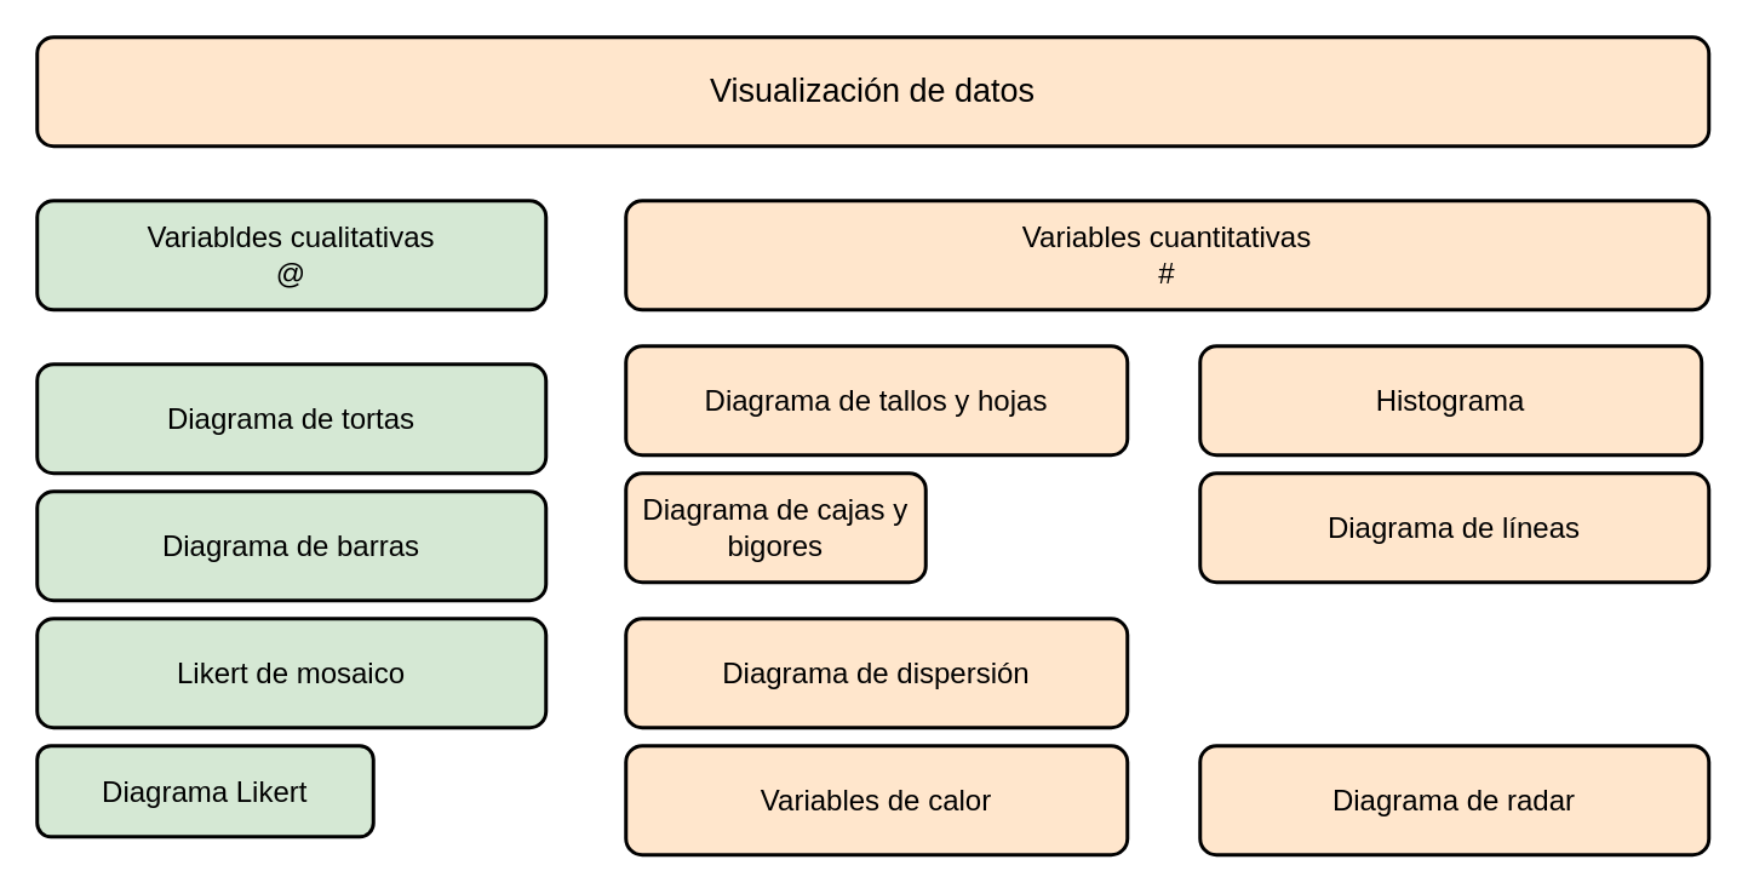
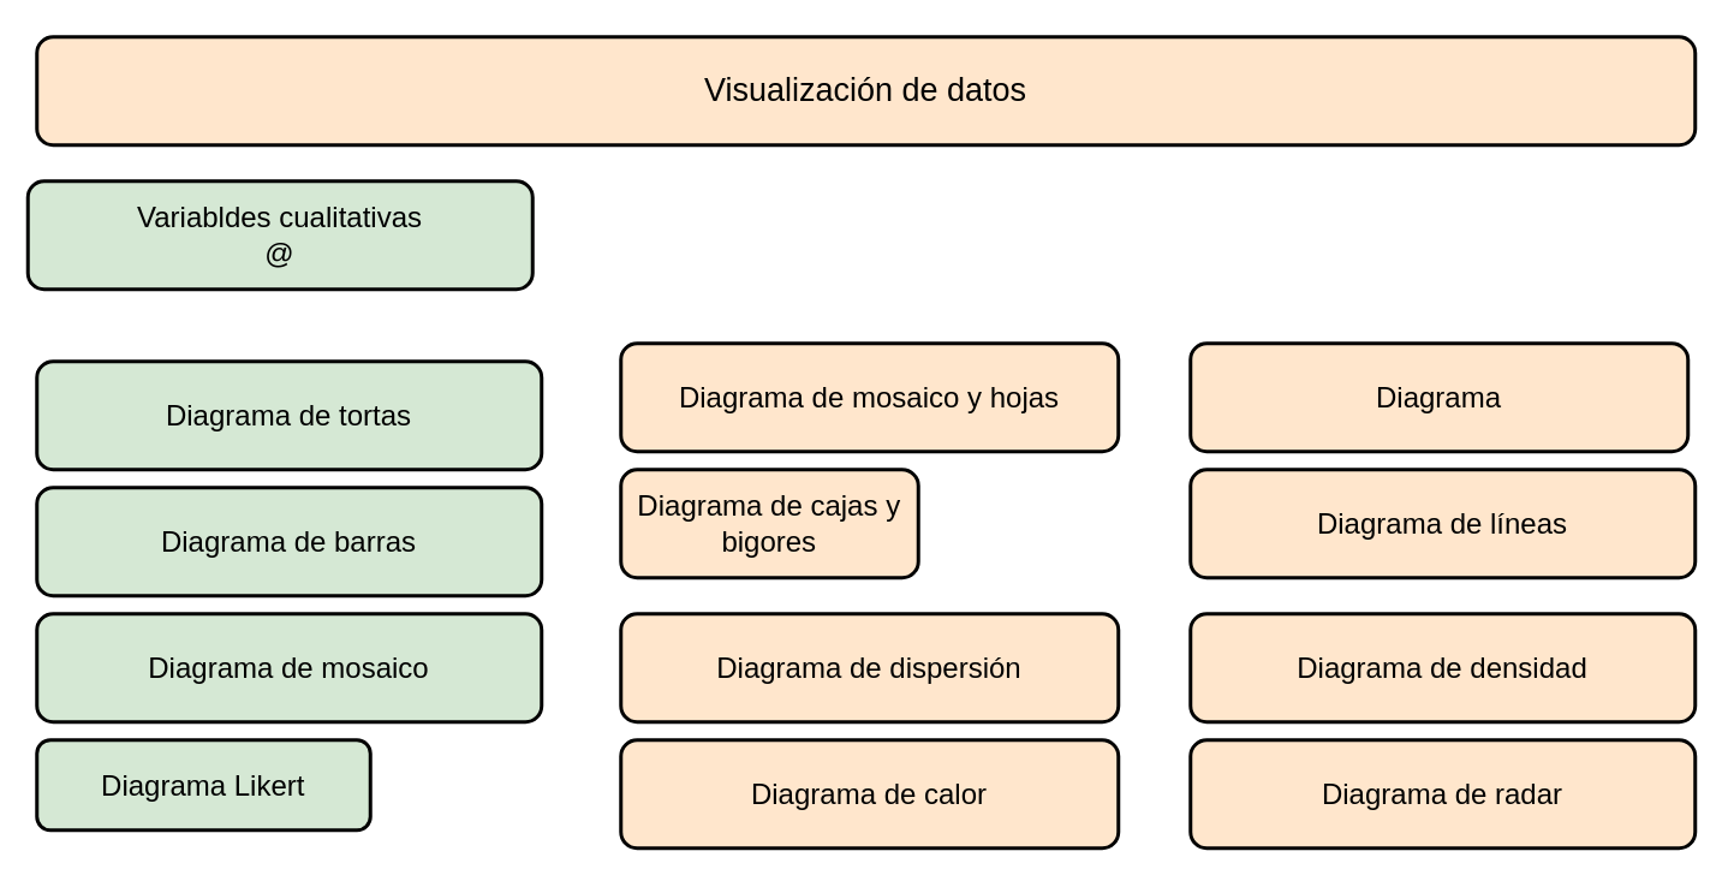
  <mxCell id="0" />
  <mxCell id="1" parent="0" />
  <mxCell id="2" value="&lt;font style=&quot;font-size: 18px&quot;&gt;Visualización de datos&lt;/font&gt;" style="rounded=1;whiteSpace=wrap;html=1;fillColor=#ffe6cc;strokeColor=#000000;strokeWidth=2;" vertex="1" parent="1"><mxGeometry x="20" y="20" width="920" height="60" as="geometry" /></mxCell>
- <mxCell id="3" value="Variabldes cualitativas&lt;br style=&quot;font-size: 16px;&quot;&gt;@" style="rounded=1;whiteSpace=wrap;html=1;strokeColor=#000000;fontSize=16;fillColor=#d5e8d4;strokeWidth=2;" vertex="1" parent="1"><mxGeometry x="20" y="110" width="280" height="60" as="geometry" /></mxCell>
- <mxCell id="4" value="Variables cuantitativas&lt;br style=&quot;font-size: 16px;&quot;&gt;#" style="rounded=1;whiteSpace=wrap;html=1;strokeColor=#000000;fontSize=16;fillColor=#ffe6cc;strokeWidth=2;" vertex="1" parent="1"><mxGeometry x="344" y="110" width="596" height="60" as="geometry" /></mxCell>
+ <mxCell id="3" value="Variabldes cualitativas&lt;br style=&quot;font-size: 16px;&quot;&gt;@" style="rounded=1;whiteSpace=wrap;html=1;strokeColor=#000000;fontSize=16;fillColor=#d5e8d4;strokeWidth=2;" vertex="1" parent="1"><mxGeometry x="15" y="100" width="280" height="60" as="geometry" /></mxCell>
  <mxCell id="5" value="Diagrama de tortas" style="rounded=1;whiteSpace=wrap;html=1;strokeColor=#000000;fontSize=16;fillColor=#d5e8d4;strokeWidth=2;" vertex="1" parent="1"><mxGeometry x="20" y="200" width="280" height="60" as="geometry" /></mxCell>
  <mxCell id="6" value="Diagrama de barras" style="rounded=1;whiteSpace=wrap;html=1;strokeColor=#000000;fontSize=16;fillColor=#d5e8d4;strokeWidth=2;" vertex="1" parent="1"><mxGeometry x="20" y="270" width="280" height="60" as="geometry" /></mxCell>
- <mxCell id="7" value="Likert de mosaico" style="rounded=1;whiteSpace=wrap;html=1;strokeColor=#000000;fontSize=16;fillColor=#d5e8d4;strokeWidth=2;" vertex="1" parent="1"><mxGeometry x="20" y="340" width="280" height="60" as="geometry" /></mxCell>
+ <mxCell id="7" value="Diagrama de mosaico" style="rounded=1;whiteSpace=wrap;html=1;strokeColor=#000000;fontSize=16;fillColor=#d5e8d4;strokeWidth=2;" vertex="1" parent="1"><mxGeometry x="20" y="340" width="280" height="60" as="geometry" /></mxCell>
  <mxCell id="8" value="Diagrama Likert" style="rounded=1;whiteSpace=wrap;html=1;strokeColor=#000000;fontSize=16;fillColor=#d5e8d4;strokeWidth=2;" vertex="1" parent="1"><mxGeometry x="20" y="410" width="185" height="50" as="geometry" /></mxCell>
- <mxCell id="9" value="Diagrama de tallos y hojas" style="rounded=1;whiteSpace=wrap;html=1;strokeColor=#000000;fontSize=16;fillColor=#ffe6cc;strokeWidth=2;" vertex="1" parent="1"><mxGeometry x="344" y="190" width="276" height="60" as="geometry" /></mxCell>
+ <mxCell id="9" value="Diagrama de mosaico y hojas" style="rounded=1;whiteSpace=wrap;html=1;strokeColor=#000000;fontSize=16;fillColor=#ffe6cc;strokeWidth=2;" vertex="1" parent="1"><mxGeometry x="344" y="190" width="276" height="60" as="geometry" /></mxCell>
+ <mxCell id="10" value="Diagrama de densidad" style="rounded=1;whiteSpace=wrap;html=1;strokeColor=#000000;fontSize=16;fillColor=#ffe6cc;strokeWidth=2;" vertex="1" parent="1"><mxGeometry x="660" y="340" width="280" height="60" as="geometry" /></mxCell>
  <mxCell id="11" value="Diagrama de dispersión" style="rounded=1;whiteSpace=wrap;html=1;strokeColor=#000000;fontSize=16;fillColor=#ffe6cc;strokeWidth=2;" vertex="1" parent="1"><mxGeometry x="344" y="340" width="276" height="60" as="geometry" /></mxCell>
  <mxCell id="12" value="Diagrama de líneas" style="rounded=1;whiteSpace=wrap;html=1;strokeColor=#000000;fontSize=16;fillColor=#ffe6cc;strokeWidth=2;" vertex="1" parent="1"><mxGeometry x="660" y="260" width="280" height="60" as="geometry" /></mxCell>
  <mxCell id="13" value="Diagrama de cajas y bigores" style="rounded=1;whiteSpace=wrap;html=1;strokeColor=#000000;fontSize=16;fillColor=#ffe6cc;strokeWidth=2;" vertex="1" parent="1"><mxGeometry x="344" y="260" width="165" height="60" as="geometry" /></mxCell>
- <mxCell id="14" value="Histograma" style="rounded=1;whiteSpace=wrap;html=1;strokeColor=#000000;fontSize=16;fillColor=#ffe6cc;strokeWidth=2;" vertex="1" parent="1"><mxGeometry x="660" y="190" width="276" height="60" as="geometry" /></mxCell>
- <mxCell id="15" value="Variables de calor" style="rounded=1;whiteSpace=wrap;html=1;strokeColor=#000000;fontSize=16;fillColor=#ffe6cc;strokeWidth=2;" vertex="1" parent="1"><mxGeometry x="344" y="410" width="276" height="60" as="geometry" /></mxCell>
+ <mxCell id="14" value="Diagrama" style="rounded=1;whiteSpace=wrap;html=1;strokeColor=#000000;fontSize=16;fillColor=#ffe6cc;strokeWidth=2;" vertex="1" parent="1"><mxGeometry x="660" y="190" width="276" height="60" as="geometry" /></mxCell>
+ <mxCell id="15" value="Diagrama de calor" style="rounded=1;whiteSpace=wrap;html=1;strokeColor=#000000;fontSize=16;fillColor=#ffe6cc;strokeWidth=2;" vertex="1" parent="1"><mxGeometry x="344" y="410" width="276" height="60" as="geometry" /></mxCell>
  <mxCell id="16" value="Diagrama de radar" style="rounded=1;whiteSpace=wrap;html=1;strokeColor=#000000;fontSize=16;fillColor=#ffe6cc;strokeWidth=2;" vertex="1" parent="1"><mxGeometry x="660" y="410" width="280" height="60" as="geometry" /></mxCell>
